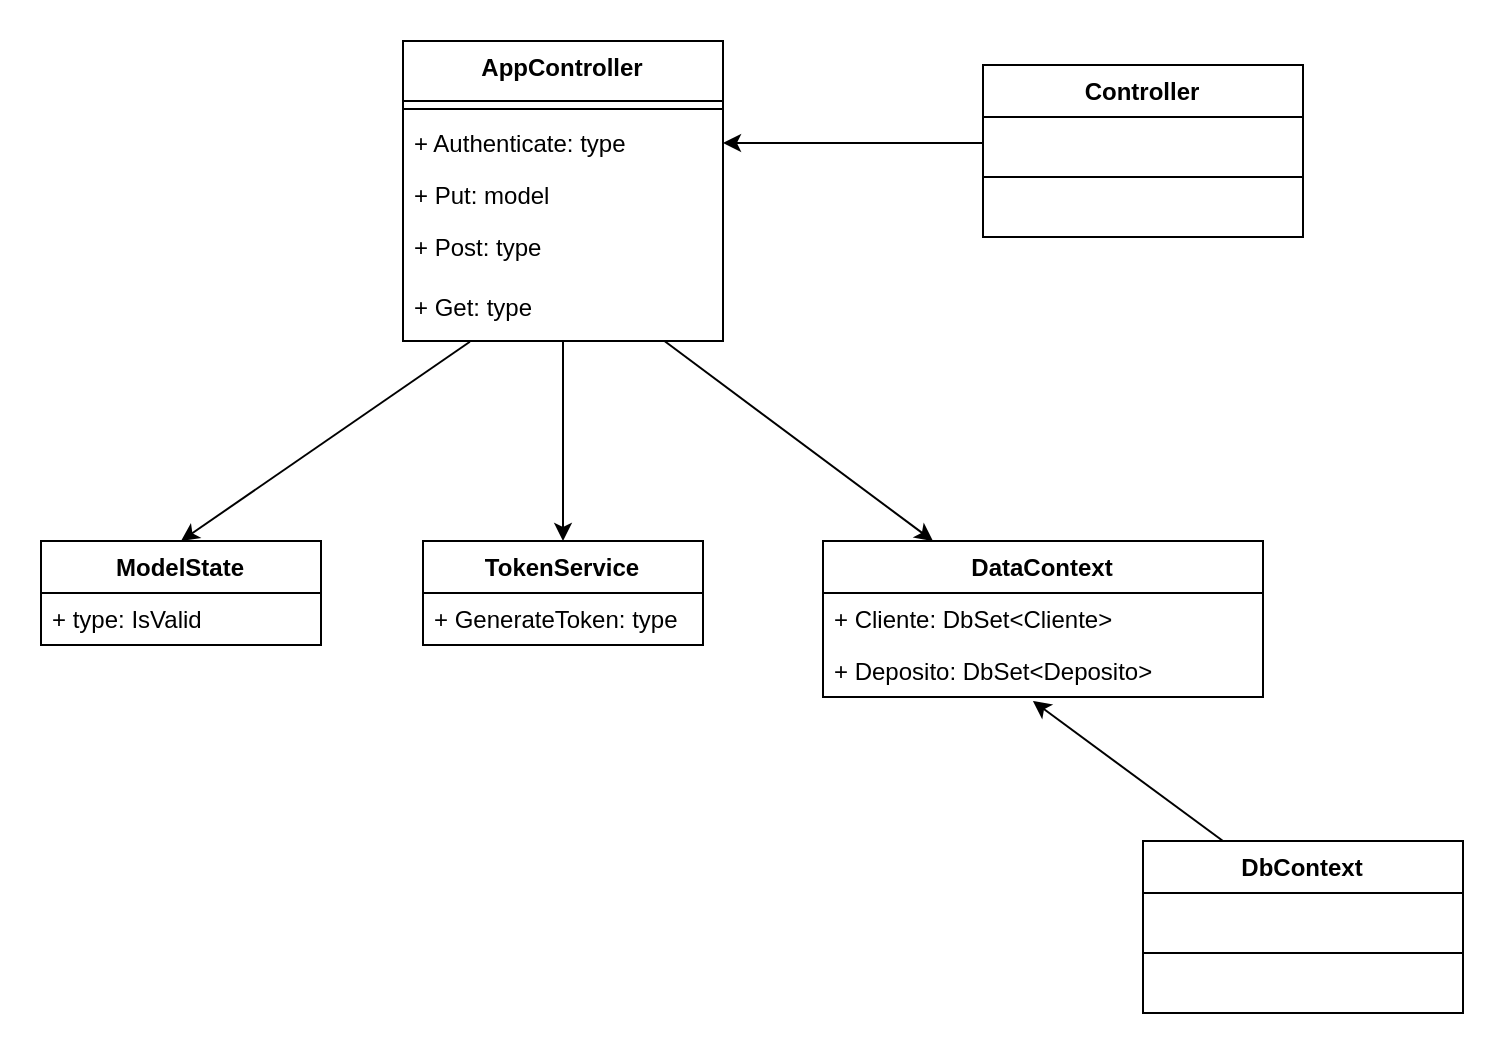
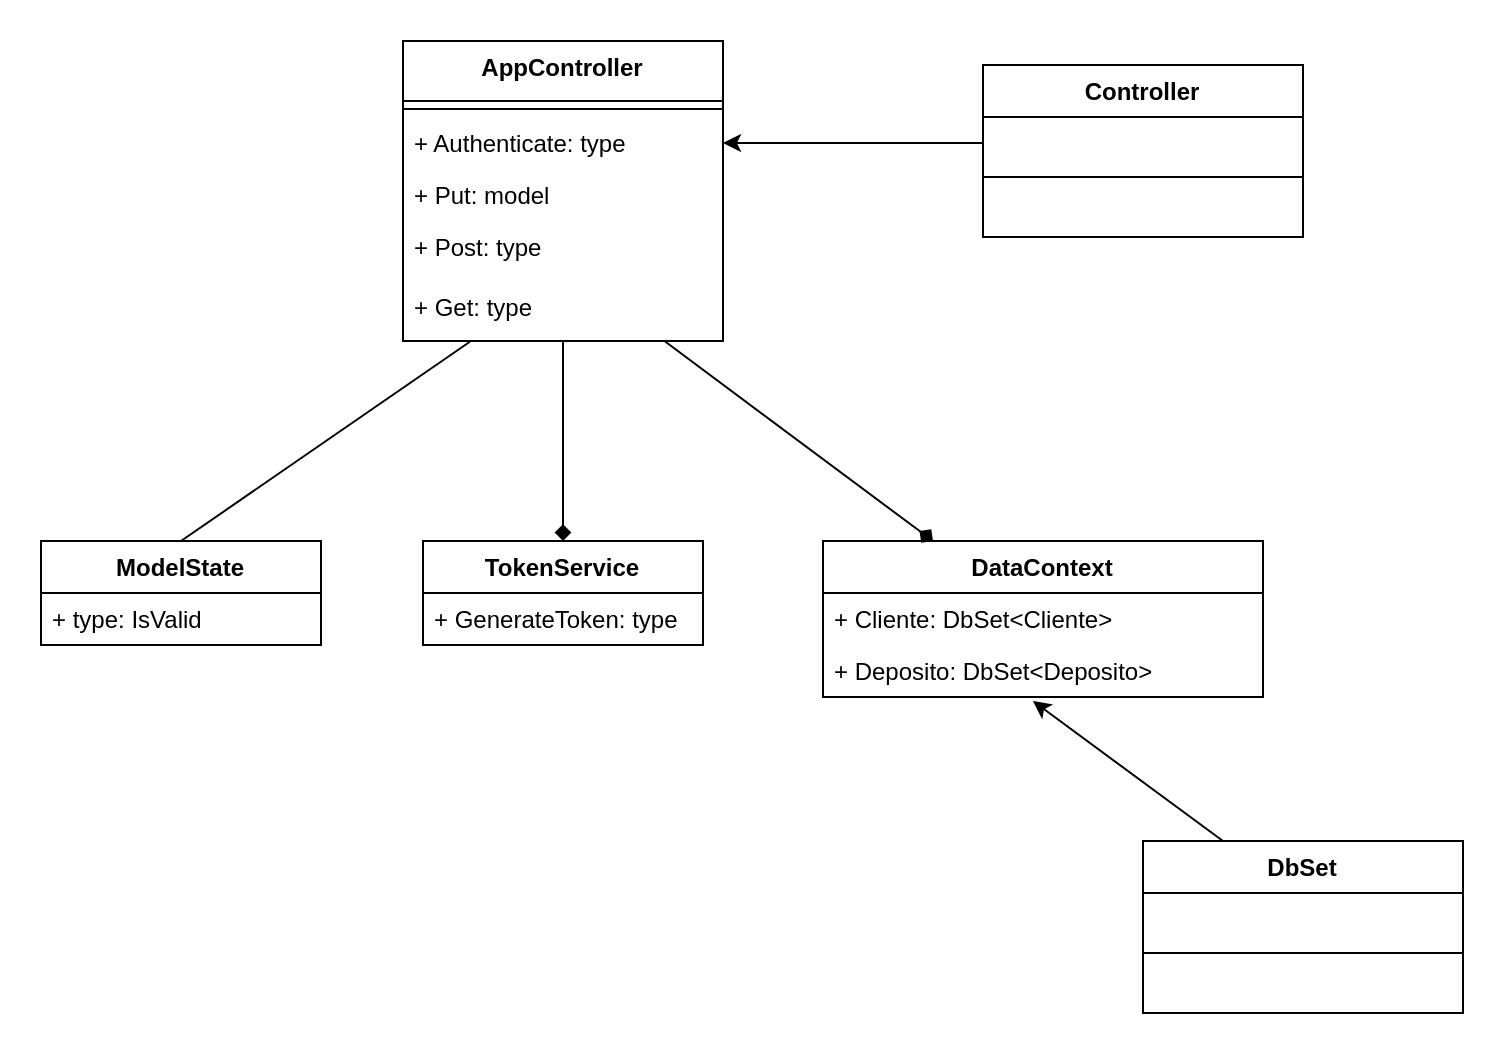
  <mxCell id="0" />
  <mxCell id="1" parent="0" />
  <mxCell id="2" value="ModelState" style="swimlane;fontStyle=1;childLayout=stackLayout;horizontal=1;startSize=26;fillColor=none;horizontalStack=0;resizeParent=1;resizeParentMax=0;resizeLast=0;collapsible=1;marginBottom=0;" parent="1" vertex="1"><mxGeometry x="20" y="270" width="140" height="52" as="geometry" /></mxCell>
  <mxCell id="3" value="+ type: IsValid" style="text;strokeColor=none;fillColor=none;align=left;verticalAlign=top;spacingLeft=4;spacingRight=4;overflow=hidden;rotatable=0;points=[[0,0.5],[1,0.5]];portConstraint=eastwest;" parent="2" vertex="1"><mxGeometry y="26" width="140" height="26" as="geometry" /></mxCell>
- <mxCell id="4" value="" style="endArrow=classic;html=1;entryX=0.5;entryY=0;entryDx=0;entryDy=0;exitX=0.209;exitY=1.013;exitDx=0;exitDy=0;exitPerimeter=0;" parent="1" source="16" target="2" edge="1"><mxGeometry width="50" height="50" relative="1" as="geometry"><mxPoint x="291" y="160" as="sourcePoint" /><mxPoint x="351" y="190" as="targetPoint" /></mxGeometry></mxCell>
+ <mxCell id="4" value="" style="endArrow=none;html=1;entryX=0.5;entryY=0;entryDx=0;entryDy=0;exitX=0.209;exitY=1.013;exitDx=0;exitDy=0;exitPerimeter=0;" parent="1" source="16" target="2" edge="1"><mxGeometry width="50" height="50" relative="1" as="geometry"><mxPoint x="291" y="160" as="sourcePoint" /><mxPoint x="351" y="190" as="targetPoint" /></mxGeometry></mxCell>
  <mxCell id="5" value="TokenService" style="swimlane;fontStyle=1;childLayout=stackLayout;horizontal=1;startSize=26;fillColor=none;horizontalStack=0;resizeParent=1;resizeParentMax=0;resizeLast=0;collapsible=1;marginBottom=0;" parent="1" vertex="1"><mxGeometry x="211" y="270" width="140" height="52" as="geometry" /></mxCell>
  <mxCell id="6" value="+ GenerateToken: type" style="text;strokeColor=none;fillColor=none;align=left;verticalAlign=top;spacingLeft=4;spacingRight=4;overflow=hidden;rotatable=0;points=[[0,0.5],[1,0.5]];portConstraint=eastwest;" parent="5" vertex="1"><mxGeometry y="26" width="140" height="26" as="geometry" /></mxCell>
- <mxCell id="7" value="" style="endArrow=classic;html=1;entryX=0.5;entryY=0;entryDx=0;entryDy=0;exitX=0.5;exitY=1;exitDx=0;exitDy=0;exitPerimeter=0;" parent="1" source="16" target="5" edge="1"><mxGeometry width="50" height="50" relative="1" as="geometry"><mxPoint x="141" y="240" as="sourcePoint" /><mxPoint x="331" y="210" as="targetPoint" /></mxGeometry></mxCell>
+ <mxCell id="7" value="" style="endArrow=diamond;html=1;entryX=0.5;entryY=0;entryDx=0;entryDy=0;exitX=0.5;exitY=1;exitDx=0;exitDy=0;exitPerimeter=0;" parent="1" source="16" target="5" edge="1"><mxGeometry width="50" height="50" relative="1" as="geometry"><mxPoint x="141" y="240" as="sourcePoint" /><mxPoint x="331" y="210" as="targetPoint" /></mxGeometry></mxCell>
  <mxCell id="8" value="DataContext" style="swimlane;fontStyle=1;childLayout=stackLayout;horizontal=1;startSize=26;fillColor=none;horizontalStack=0;resizeParent=1;resizeParentMax=0;resizeLast=0;collapsible=1;marginBottom=0;" parent="1" vertex="1"><mxGeometry x="411" y="270" width="220" height="78" as="geometry" /></mxCell>
  <mxCell id="9" value="+ Cliente: DbSet&lt;Cliente&gt;" style="text;strokeColor=none;fillColor=none;align=left;verticalAlign=top;spacingLeft=4;spacingRight=4;overflow=hidden;rotatable=0;points=[[0,0.5],[1,0.5]];portConstraint=eastwest;" parent="8" vertex="1"><mxGeometry y="26" width="220" height="26" as="geometry" /></mxCell>
  <mxCell id="10" value="+ Deposito: DbSet&lt;Deposito&gt;" style="text;strokeColor=none;fillColor=none;align=left;verticalAlign=top;spacingLeft=4;spacingRight=4;overflow=hidden;rotatable=0;points=[[0,0.5],[1,0.5]];portConstraint=eastwest;" parent="8" vertex="1"><mxGeometry y="52" width="220" height="26" as="geometry" /></mxCell>
  <mxCell id="11" value="AppController" style="swimlane;fontStyle=1;align=center;verticalAlign=top;childLayout=stackLayout;horizontal=1;startSize=30;horizontalStack=0;resizeParent=1;resizeParentMax=0;resizeLast=0;collapsible=1;marginBottom=0;" parent="1" vertex="1"><mxGeometry x="201" y="20" width="160" height="150" as="geometry" /></mxCell>
  <mxCell id="12" value="" style="line;strokeWidth=1;fillColor=none;align=left;verticalAlign=middle;spacingTop=-1;spacingLeft=3;spacingRight=3;rotatable=0;labelPosition=right;points=[];portConstraint=eastwest;" parent="11" vertex="1"><mxGeometry y="30" width="160" height="8" as="geometry" /></mxCell>
  <mxCell id="13" value="+ Authenticate: type" style="text;strokeColor=none;fillColor=none;align=left;verticalAlign=top;spacingLeft=4;spacingRight=4;overflow=hidden;rotatable=0;points=[[0,0.5],[1,0.5]];portConstraint=eastwest;" parent="11" vertex="1"><mxGeometry y="38" width="160" height="26" as="geometry" /></mxCell>
  <mxCell id="14" value="+ Put: model" style="text;strokeColor=none;fillColor=none;align=left;verticalAlign=top;spacingLeft=4;spacingRight=4;overflow=hidden;rotatable=0;points=[[0,0.5],[1,0.5]];portConstraint=eastwest;" parent="11" vertex="1"><mxGeometry y="64" width="160" height="26" as="geometry" /></mxCell>
  <mxCell id="15" value="+ Post: type" style="text;strokeColor=none;fillColor=none;align=left;verticalAlign=top;spacingLeft=4;spacingRight=4;overflow=hidden;rotatable=0;points=[[0,0.5],[1,0.5]];portConstraint=eastwest;" parent="11" vertex="1"><mxGeometry y="90" width="160" height="30" as="geometry" /></mxCell>
  <mxCell id="16" value="+ Get: type" style="text;strokeColor=none;fillColor=none;align=left;verticalAlign=top;spacingLeft=4;spacingRight=4;overflow=hidden;rotatable=0;points=[[0,0.5],[1,0.5]];portConstraint=eastwest;" parent="11" vertex="1"><mxGeometry y="120" width="160" height="30" as="geometry" /></mxCell>
- <mxCell id="17" value="" style="endArrow=classic;html=1;exitX=0.816;exitY=0.997;exitDx=0;exitDy=0;exitPerimeter=0;entryX=0.25;entryY=0;entryDx=0;entryDy=0;" parent="1" source="16" target="8" edge="1"><mxGeometry width="50" height="50" relative="1" as="geometry"><mxPoint x="441" y="110" as="sourcePoint" /><mxPoint x="491" y="60" as="targetPoint" /></mxGeometry></mxCell>
+ <mxCell id="17" value="" style="endArrow=diamond;html=1;exitX=0.816;exitY=0.997;exitDx=0;exitDy=0;exitPerimeter=0;entryX=0.25;entryY=0;entryDx=0;entryDy=0;" parent="1" source="16" target="8" edge="1"><mxGeometry width="50" height="50" relative="1" as="geometry"><mxPoint x="441" y="110" as="sourcePoint" /><mxPoint x="491" y="60" as="targetPoint" /></mxGeometry></mxCell>
  <mxCell id="18" value="Controller" style="swimlane;fontStyle=1;align=center;verticalAlign=top;childLayout=stackLayout;horizontal=1;startSize=26;horizontalStack=0;resizeParent=1;resizeParentMax=0;resizeLast=0;collapsible=1;marginBottom=0;" vertex="1" parent="1"><mxGeometry x="491" y="32" width="160" height="86" as="geometry" /></mxCell>
  <mxCell id="19" value="  " style="text;strokeColor=none;fillColor=none;align=left;verticalAlign=top;spacingLeft=4;spacingRight=4;overflow=hidden;rotatable=0;points=[[0,0.5],[1,0.5]];portConstraint=eastwest;" vertex="1" parent="18"><mxGeometry y="26" width="160" height="26" as="geometry" /></mxCell>
  <mxCell id="20" value="" style="line;strokeWidth=1;fillColor=none;align=left;verticalAlign=middle;spacingTop=-1;spacingLeft=3;spacingRight=3;rotatable=0;labelPosition=right;points=[];portConstraint=eastwest;" vertex="1" parent="18"><mxGeometry y="52" width="160" height="8" as="geometry" /></mxCell>
  <mxCell id="21" value="  " style="text;strokeColor=none;fillColor=none;align=left;verticalAlign=top;spacingLeft=4;spacingRight=4;overflow=hidden;rotatable=0;points=[[0,0.5],[1,0.5]];portConstraint=eastwest;" vertex="1" parent="18"><mxGeometry y="60" width="160" height="26" as="geometry" /></mxCell>
  <mxCell id="22" value="" style="endArrow=classic;html=1;entryX=1;entryY=0.5;entryDx=0;entryDy=0;exitX=0;exitY=0.5;exitDx=0;exitDy=0;" edge="1" parent="1" source="19" target="13"><mxGeometry width="50" height="50" relative="1" as="geometry"><mxPoint x="521" y="230" as="sourcePoint" /><mxPoint x="571" y="180" as="targetPoint" /></mxGeometry></mxCell>
- <mxCell id="23" value="DbContext" style="swimlane;fontStyle=1;align=center;verticalAlign=top;childLayout=stackLayout;horizontal=1;startSize=26;horizontalStack=0;resizeParent=1;resizeParentMax=0;resizeLast=0;collapsible=1;marginBottom=0;" vertex="1" parent="1"><mxGeometry x="571" y="420" width="160" height="86" as="geometry" /></mxCell>
+ <mxCell id="23" value="DbSet" style="swimlane;fontStyle=1;align=center;verticalAlign=top;childLayout=stackLayout;horizontal=1;startSize=26;horizontalStack=0;resizeParent=1;resizeParentMax=0;resizeLast=0;collapsible=1;marginBottom=0;" vertex="1" parent="1"><mxGeometry x="571" y="420" width="160" height="86" as="geometry" /></mxCell>
  <mxCell id="24" value="  " style="text;strokeColor=none;fillColor=none;align=left;verticalAlign=top;spacingLeft=4;spacingRight=4;overflow=hidden;rotatable=0;points=[[0,0.5],[1,0.5]];portConstraint=eastwest;" vertex="1" parent="23"><mxGeometry y="26" width="160" height="26" as="geometry" /></mxCell>
  <mxCell id="25" value="" style="line;strokeWidth=1;fillColor=none;align=left;verticalAlign=middle;spacingTop=-1;spacingLeft=3;spacingRight=3;rotatable=0;labelPosition=right;points=[];portConstraint=eastwest;" vertex="1" parent="23"><mxGeometry y="52" width="160" height="8" as="geometry" /></mxCell>
  <mxCell id="26" value="  " style="text;strokeColor=none;fillColor=none;align=left;verticalAlign=top;spacingLeft=4;spacingRight=4;overflow=hidden;rotatable=0;points=[[0,0.5],[1,0.5]];portConstraint=eastwest;" vertex="1" parent="23"><mxGeometry y="60" width="160" height="26" as="geometry" /></mxCell>
  <mxCell id="27" value="" style="endArrow=classic;html=1;entryX=0.477;entryY=1.077;entryDx=0;entryDy=0;entryPerimeter=0;exitX=0.25;exitY=0;exitDx=0;exitDy=0;" edge="1" parent="1" source="23" target="10"><mxGeometry width="50" height="50" relative="1" as="geometry"><mxPoint x="481" y="540" as="sourcePoint" /><mxPoint x="531" y="490" as="targetPoint" /></mxGeometry></mxCell>
